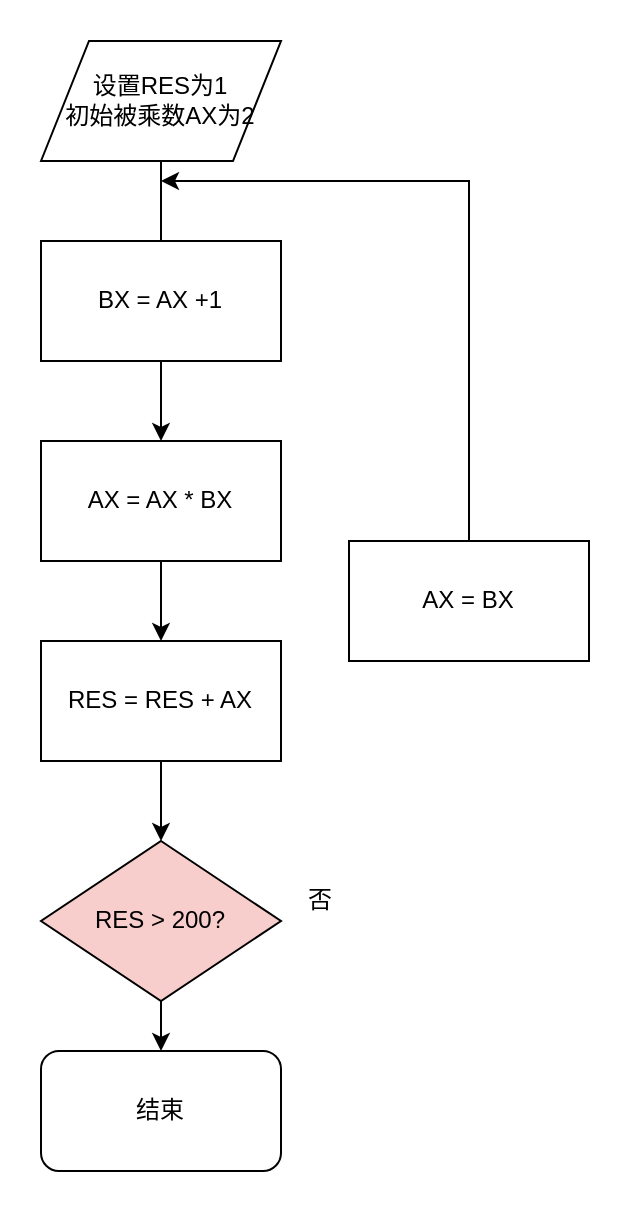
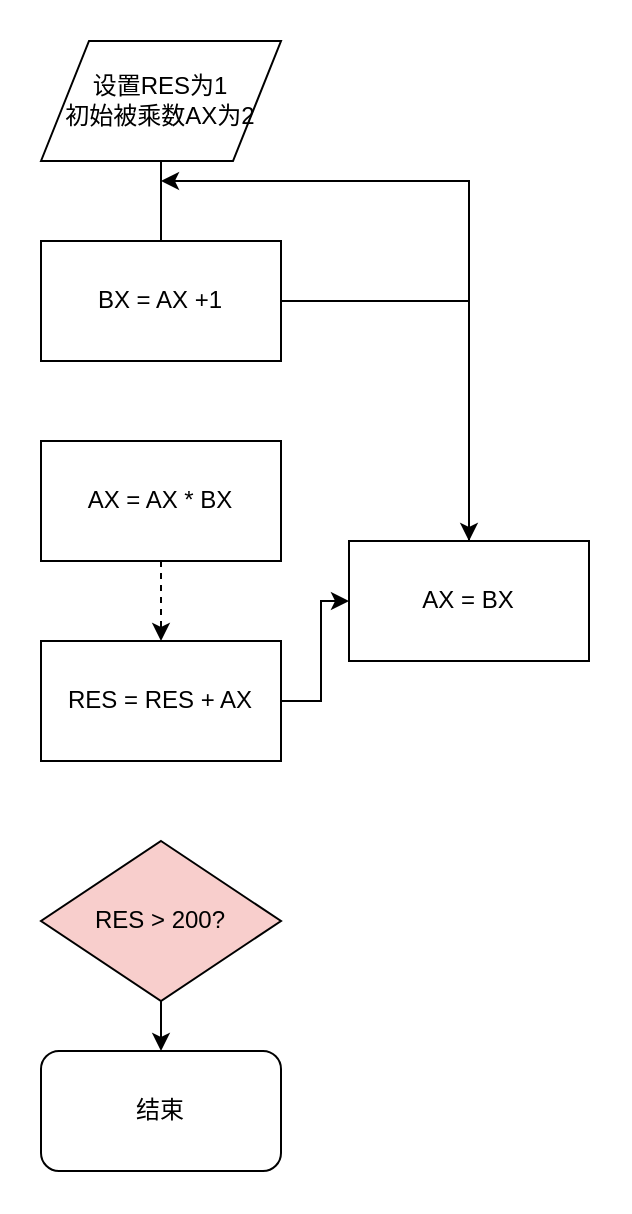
  <mxCell id="0" />
  <mxCell id="1" parent="0" />
  <mxCell id="2" value="" style="edgeStyle=orthogonalEdgeStyle;rounded=0;orthogonalLoop=1;jettySize=auto;html=1;entryX=0.5;entryY=0;entryDx=0;entryDy=0;" edge="1" parent="1" source="3" target="5"><mxGeometry relative="1" as="geometry"><mxPoint x="80" y="120" as="targetPoint" /><Array as="points"><mxPoint x="80" y="130" /></Array></mxGeometry></mxCell>
  <mxCell id="3" value="设置RES为1&lt;br&gt;初始被乘数AX为2" style="shape=parallelogram;perimeter=parallelogramPerimeter;whiteSpace=wrap;html=1;" vertex="1" parent="1"><mxGeometry x="20" y="20" width="120" height="60" as="geometry" /></mxCell>
- <mxCell id="4" value="" style="edgeStyle=orthogonalEdgeStyle;rounded=0;orthogonalLoop=1;jettySize=auto;html=1;" edge="1" parent="1" source="5" target="7"><mxGeometry relative="1" as="geometry" /></mxCell>
+ <mxCell id="4" value="" style="edgeStyle=orthogonalEdgeStyle;rounded=0;orthogonalLoop=1;jettySize=auto;html=1;" edge="1" parent="1" source="5" target="14"><mxGeometry relative="1" as="geometry" /></mxCell>
  <mxCell id="5" value="BX = AX +1" style="rounded=0;whiteSpace=wrap;html=1;" vertex="1" parent="1"><mxGeometry x="20" y="120" width="120" height="60" as="geometry" /></mxCell>
- <mxCell id="6" value="" style="edgeStyle=orthogonalEdgeStyle;rounded=0;orthogonalLoop=1;jettySize=auto;html=1;" edge="1" parent="1" source="7" target="9"><mxGeometry relative="1" as="geometry" /></mxCell>
+ <mxCell id="6" value="" style="edgeStyle=orthogonalEdgeStyle;rounded=0;orthogonalLoop=1;jettySize=auto;html=1;dashed=1;" edge="1" parent="1" source="7" target="9"><mxGeometry relative="1" as="geometry" /></mxCell>
  <mxCell id="7" value="AX = AX * BX" style="rounded=0;whiteSpace=wrap;html=1;" vertex="1" parent="1"><mxGeometry x="20" y="220" width="120" height="60" as="geometry" /></mxCell>
- <mxCell id="8" value="" style="edgeStyle=orthogonalEdgeStyle;rounded=0;orthogonalLoop=1;jettySize=auto;html=1;entryX=0.5;entryY=0;entryDx=0;entryDy=0;" edge="1" parent="1" source="9" target="11"><mxGeometry relative="1" as="geometry"><mxPoint x="80" y="430" as="targetPoint" /></mxGeometry></mxCell>
+ <mxCell id="8" value="" style="edgeStyle=orthogonalEdgeStyle;rounded=0;orthogonalLoop=1;jettySize=auto;html=1;" edge="1" parent="1" source="9" target="14"><mxGeometry relative="1" as="geometry"><mxPoint x="80" y="430" as="targetPoint" /></mxGeometry></mxCell>
  <mxCell id="9" value="RES = RES + AX" style="rounded=0;whiteSpace=wrap;html=1;" vertex="1" parent="1"><mxGeometry x="20" y="320" width="120" height="60" as="geometry" /></mxCell>
  <mxCell id="10" value="" style="edgeStyle=orthogonalEdgeStyle;rounded=0;orthogonalLoop=1;jettySize=auto;html=1;entryX=0.5;entryY=0;entryDx=0;entryDy=0;" edge="1" parent="1" source="11" target="15"><mxGeometry relative="1" as="geometry"><mxPoint x="80" y="540" as="targetPoint" /></mxGeometry></mxCell>
  <mxCell id="11" value="RES &amp;gt; 200?" style="rhombus;whiteSpace=wrap;html=1;fillColor=#f8cecc;" vertex="1" parent="1"><mxGeometry x="20" y="420" width="120" height="80" as="geometry" /></mxCell>
- <mxCell id="12" value="否" style="text;html=1;strokeColor=none;fillColor=none;align=center;verticalAlign=middle;whiteSpace=wrap;rounded=0;" vertex="1" parent="1"><mxGeometry x="140" y="440" width="40" height="20" as="geometry" /></mxCell>
  <mxCell id="13" value="" style="edgeStyle=orthogonalEdgeStyle;rounded=0;orthogonalLoop=1;jettySize=auto;html=1;" edge="1" parent="1" source="14"><mxGeometry relative="1" as="geometry"><mxPoint x="80" y="90" as="targetPoint" /><Array as="points"><mxPoint x="234" y="90" /></Array></mxGeometry></mxCell>
  <mxCell id="14" value="AX = BX" style="rounded=0;whiteSpace=wrap;html=1;" vertex="1" parent="1"><mxGeometry x="174" y="270" width="120" height="60" as="geometry" /></mxCell>
  <mxCell id="15" value="结束" style="rounded=1;whiteSpace=wrap;html=1;" vertex="1" parent="1"><mxGeometry x="20" y="525" width="120" height="60" as="geometry" /></mxCell>
